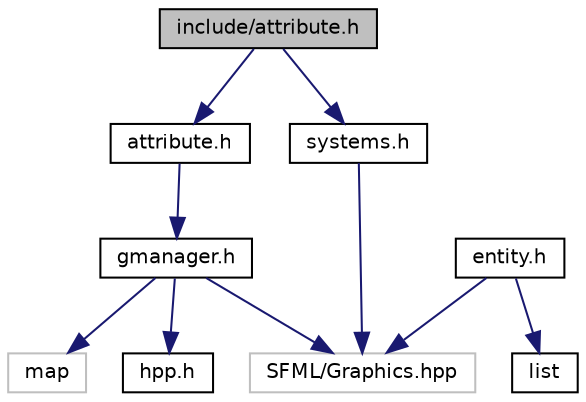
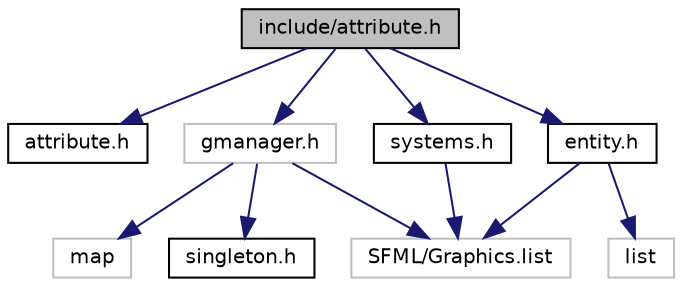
  digraph {
    node [color=black fillcolor=white fontname=Helvetica fontsize=10 shape=record style=filled]
    edge [color=midnightblue fontname=Helvetica fontsize=10 labelfontname=Helvetica labelfontsize=10 style=solid]
    n1 [fillcolor=grey75 fontcolor=black height=0.2 label="include/attribute.h" width=0.4]
    n2 [height=0.2 label="attribute.h" width=0.4]
-   n3 [height=0.2 label="gmanager.h" width=0.4]
+   n3 [color=grey75 height=0.2 label="gmanager.h" width=0.4]
    n4 [height=0.2 label="entity.h" width=0.4]
    n5 [height=0.2 label="systems.h" width=0.4]
-   n6 [color=grey75 height=0.2 label="SFML/Graphics.hpp" width=0.4]
+   n6 [color=grey75 height=0.2 label="SFML/Graphics.list" width=0.4]
    n7 [color=grey75 height=0.2 label=map width=0.4]
-   n8 [height=0.2 label="hpp.h" width=0.4]
-   n9 [height=0.2 label=list width=0.4]
+   n8 [height=0.2 label="singleton.h" width=0.4]
+   n9 [color=grey75 height=0.2 label=list width=0.4]
    n1 -> n2
-   n2 -> n3
+   n1 -> n3
+   n1 -> n4
    n1 -> n5
    n3 -> n6
    n3 -> n7
    n3 -> n8
    n4 -> n6
    n4 -> n9
    n5 -> n6
  }
